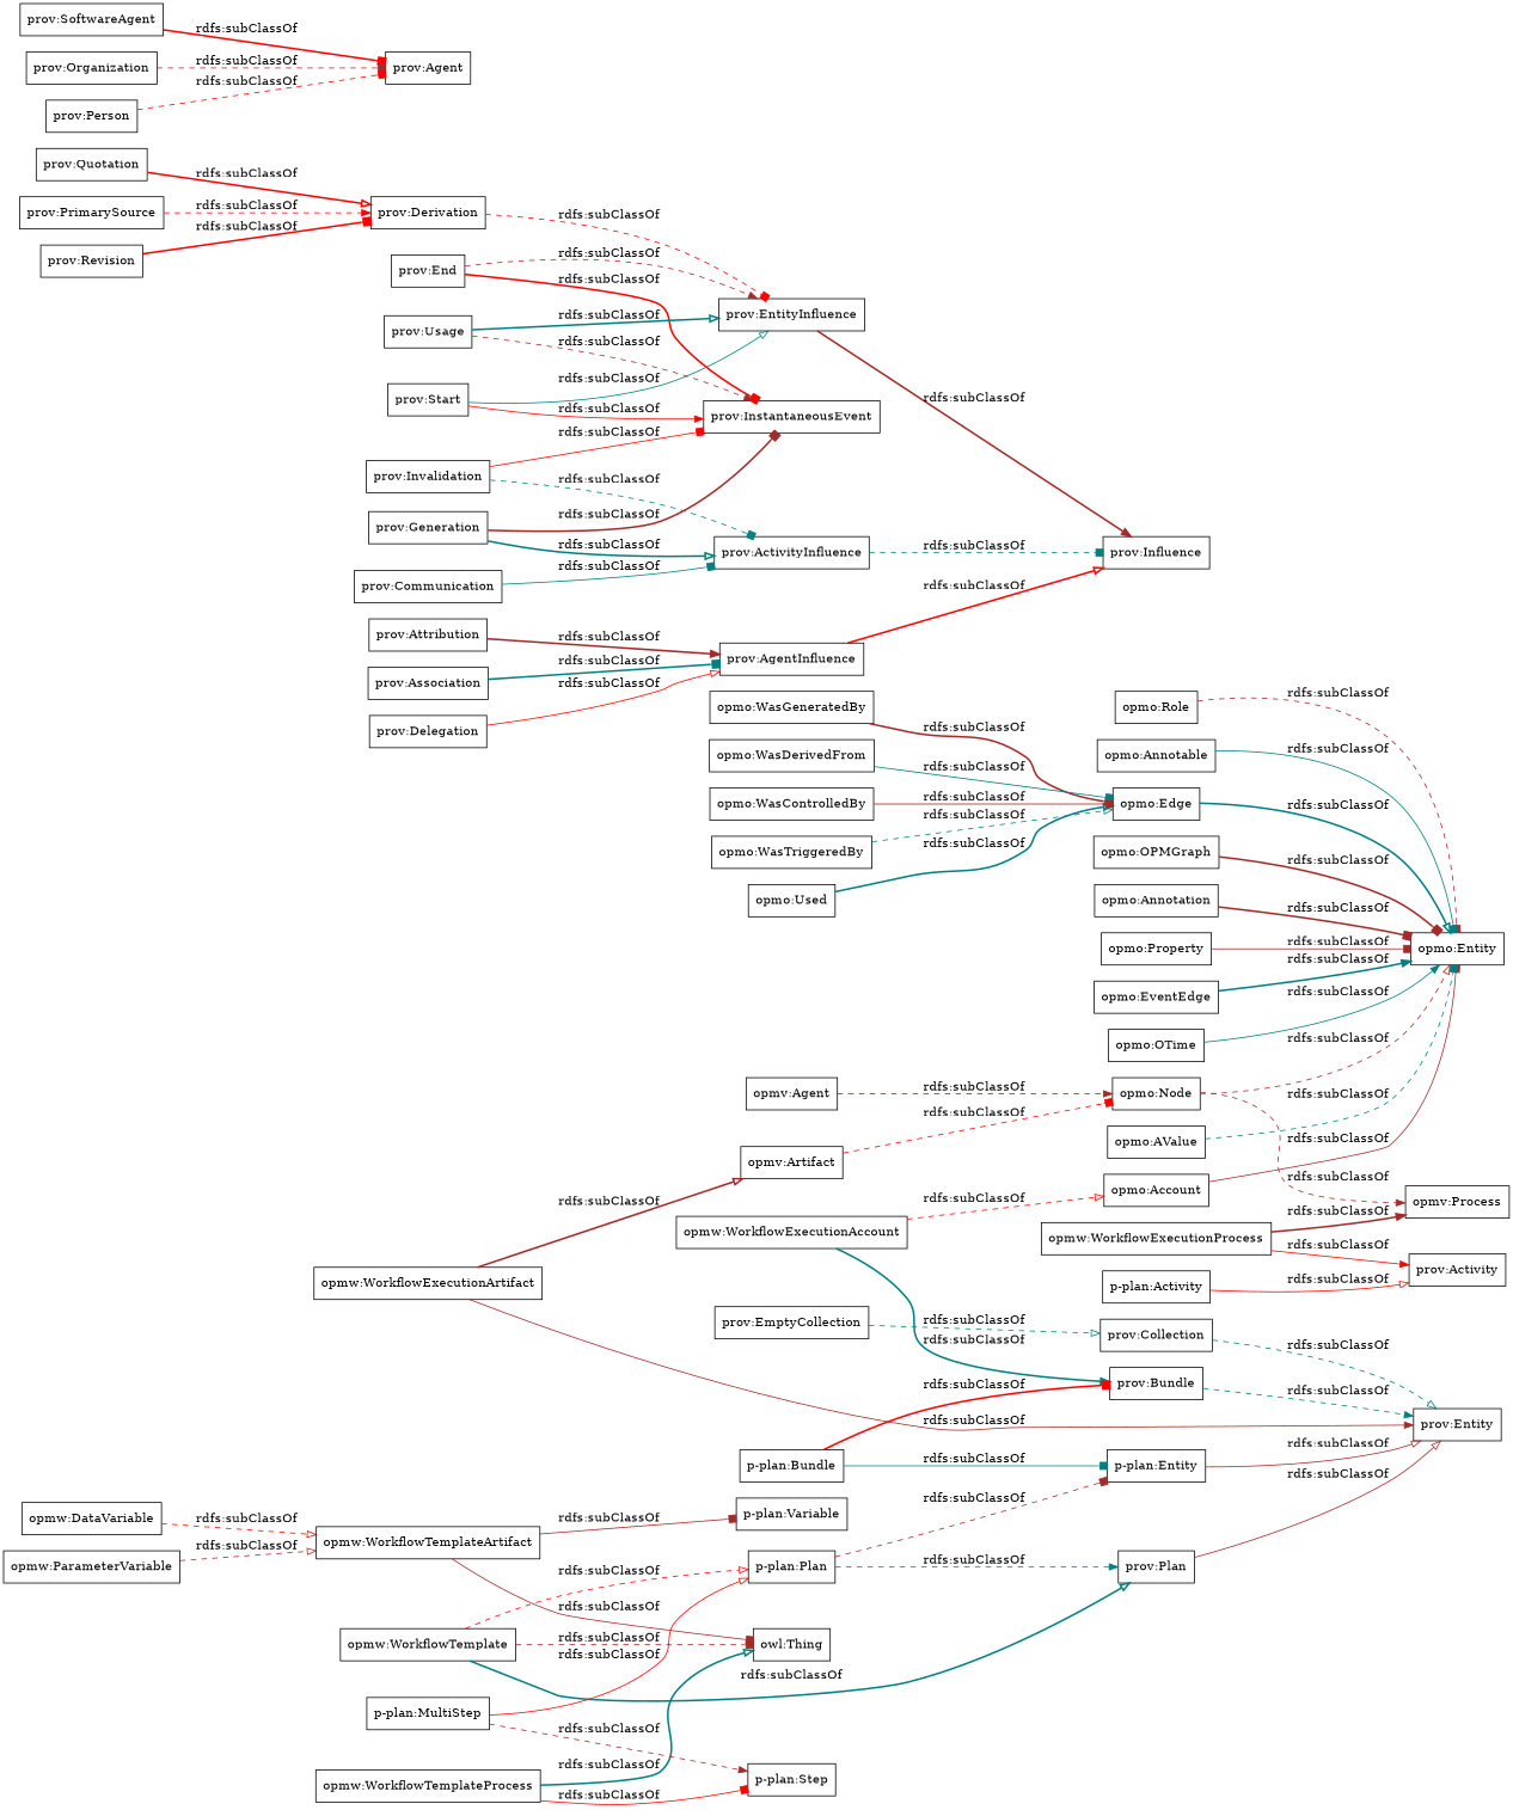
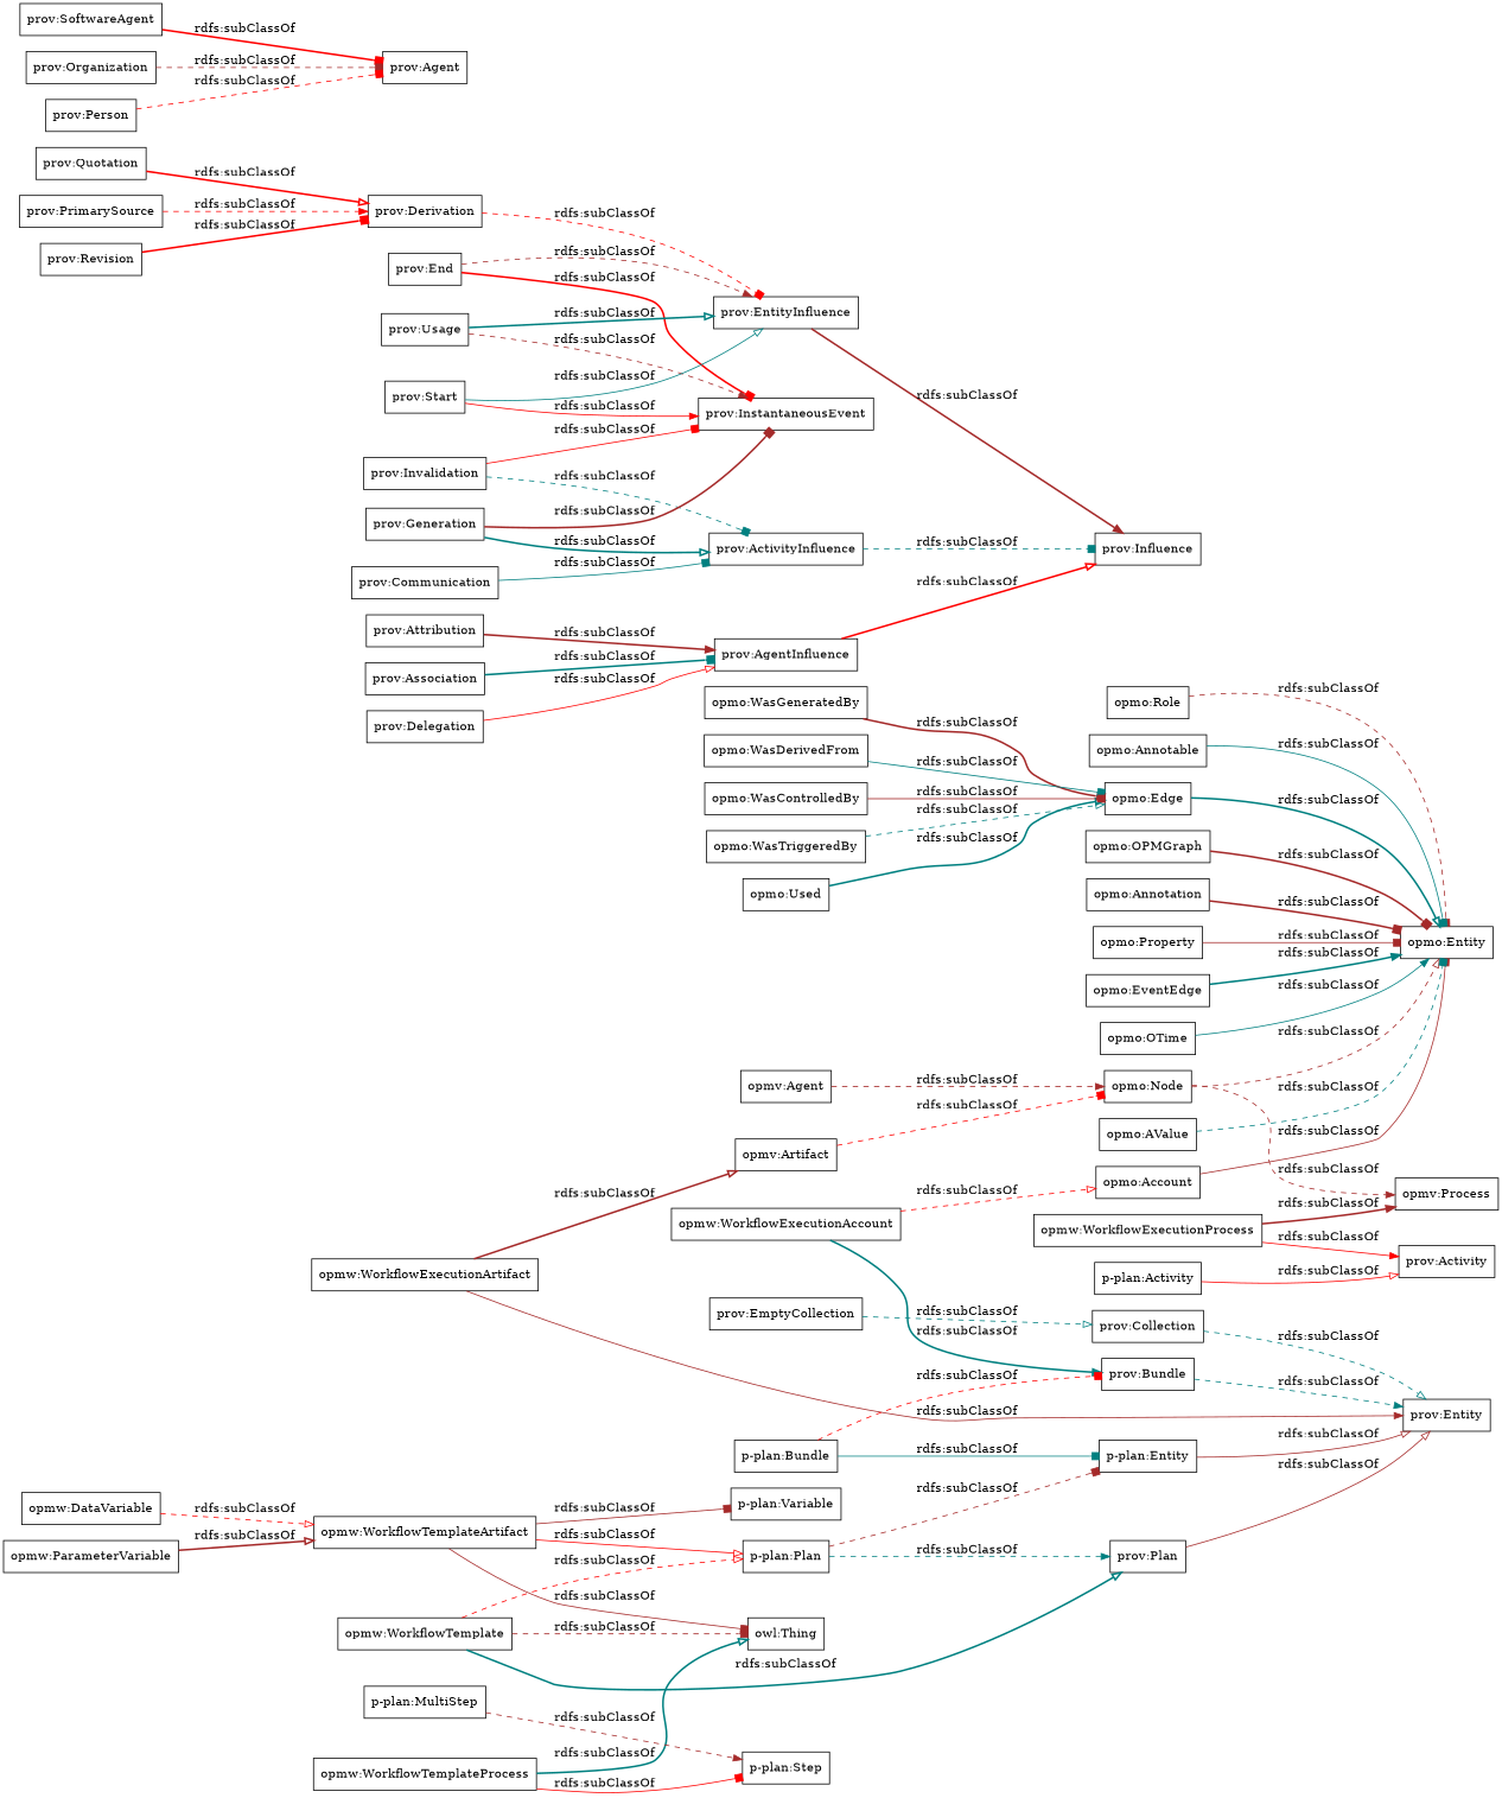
  digraph {
    rankdir=LR
    node [color=black shape=rectangle]
    edge [arrowhead=box color=brown style=dashed]
    "opmw:WorkflowExecutionAccount"
    "opmo:Account"
    "prov:Bundle"
    "opmo:Entity"
    "prov:Entity"
    "opmo:Node"
    "opmv:Process"
    "opmo:OPMGraph"
    "opmw:WorkflowTemplate"
    "p-plan:Plan"
    "prov:Plan"
    "owl:Thing"
    "p-plan:Entity"
    "opmw:DataVariable"
    "opmw:WorkflowTemplateArtifact"
    "p-plan:Variable"
    "opmw:WorkflowExecutionProcess"
    "prov:Activity"
    "opmw:ParameterVariable"
    "opmw:WorkflowExecutionArtifact"
    "opmv:Artifact"
    "opmw:WorkflowTemplateProcess"
    "p-plan:Step"
    "p-plan:MultiStep"
    "p-plan:Activity"
    "p-plan:Bundle"
    "prov:End"
    "prov:InstantaneousEvent"
    "prov:EntityInfluence"
    "prov:Influence"
    "prov:Derivation"
    "prov:Quotation"
    "prov:Collection"
    "prov:Delegation"
    "prov:AgentInfluence"
    "prov:Invalidation"
    "prov:ActivityInfluence"
    "prov:Usage"
    "prov:SoftwareAgent"
    "prov:Agent"
    "prov:Attribution"
    "prov:PrimarySource"
    "prov:Organization"
    "prov:EmptyCollection"
    "prov:Revision"
    "prov:Communication"
    "prov:Association"
    "prov:Start"
    "prov:Generation"
    "prov:Person"
    "opmo:Annotation"
    "opmo:Edge"
    "opmo:Property"
    "opmo:EventEdge"
    "opmo:Used"
    "opmo:OTime"
    "opmo:WasGeneratedBy"
    "opmo:AValue"
    "opmo:Role"
    "opmv:Agent"
    "opmo:WasDerivedFrom"
    "opmo:WasControlledBy"
    "opmo:Annotable"
    "opmo:WasTriggeredBy"
    "opmw:WorkflowExecutionAccount" -> "opmo:Account" [arrowhead=onormal color=red label="rdfs:subClassOf"]
    "opmw:WorkflowExecutionAccount" -> "prov:Bundle" [arrowhead=normal color=teal label="rdfs:subClassOf" style=bold]
    "opmo:Account" -> "opmo:Entity" [label="rdfs:subClassOf" style=solid]
    "prov:Bundle" -> "prov:Entity" [arrowhead=normal color=teal label="rdfs:subClassOf"]
    "opmo:Node" -> "opmo:Entity" [arrowhead=onormal label="rdfs:subClassOf"]
    "opmo:Node" -> "opmv:Process" [arrowhead=normal label="rdfs:subClassOf"]
    "opmo:OPMGraph" -> "opmo:Entity" [label="rdfs:subClassOf" style=bold]
    "opmw:WorkflowTemplate" -> "p-plan:Plan" [arrowhead=onormal color=red label="rdfs:subClassOf"]
    "opmw:WorkflowTemplate" -> "prov:Plan" [arrowhead=onormal color=teal label="rdfs:subClassOf" style=bold]
    "opmw:WorkflowTemplate" -> "owl:Thing" [label="rdfs:subClassOf"]
    "p-plan:Plan" -> "prov:Plan" [arrowhead=normal color=teal label="rdfs:subClassOf"]
    "p-plan:Plan" -> "p-plan:Entity" [label="rdfs:subClassOf"]
    "prov:Plan" -> "prov:Entity" [arrowhead=onormal label="rdfs:subClassOf" style=solid]
    "p-plan:Entity" -> "prov:Entity" [arrowhead=onormal label="rdfs:subClassOf" style=solid]
    "opmw:DataVariable" -> "opmw:WorkflowTemplateArtifact" [arrowhead=onormal color=red label="rdfs:subClassOf"]
    "opmw:WorkflowTemplateArtifact" -> "owl:Thing" [label="rdfs:subClassOf" style=solid]
    "opmw:WorkflowTemplateArtifact" -> "p-plan:Variable" [label="rdfs:subClassOf" style=solid]
    "opmw:WorkflowExecutionProcess" -> "opmv:Process" [arrowhead=normal label="rdfs:subClassOf" style=bold]
    "opmw:WorkflowExecutionProcess" -> "prov:Activity" [arrowhead=normal color=red label="rdfs:subClassOf" style=solid]
-   "opmw:ParameterVariable" -> "opmw:WorkflowTemplateArtifact" [arrowhead=onormal label="rdfs:subClassOf"]
+   "opmw:ParameterVariable" -> "opmw:WorkflowTemplateArtifact" [arrowhead=onormal label="rdfs:subClassOf" style=bold]
    "opmw:WorkflowExecutionArtifact" -> "prov:Entity" [arrowhead=normal label="rdfs:subClassOf" style=solid]
    "opmw:WorkflowExecutionArtifact" -> "opmv:Artifact" [arrowhead=onormal label="rdfs:subClassOf" style=bold]
    "opmv:Artifact" -> "opmo:Node" [color=red label="rdfs:subClassOf"]
    "opmw:WorkflowTemplateProcess" -> "owl:Thing" [arrowhead=onormal color=teal label="rdfs:subClassOf" style=bold]
    "opmw:WorkflowTemplateProcess" -> "p-plan:Step" [color=red label="rdfs:subClassOf" style=solid]
-   "p-plan:MultiStep" -> "p-plan:Plan" [arrowhead=onormal color=red label="rdfs:subClassOf" style=solid]
+   "opmw:WorkflowTemplateArtifact" -> "p-plan:Plan" [arrowhead=onormal color=red label="rdfs:subClassOf" style=solid]
    "p-plan:MultiStep" -> "p-plan:Step" [arrowhead=normal label="rdfs:subClassOf"]
    "p-plan:Activity" -> "prov:Activity" [arrowhead=onormal color=red label="rdfs:subClassOf" style=solid]
-   "p-plan:Bundle" -> "prov:Bundle" [color=red label="rdfs:subClassOf" style=bold]
+   "p-plan:Bundle" -> "prov:Bundle" [color=red label="rdfs:subClassOf"]
    "p-plan:Bundle" -> "p-plan:Entity" [color=teal label="rdfs:subClassOf" style=solid]
    "prov:End" -> "prov:InstantaneousEvent" [color=red label="rdfs:subClassOf" style=bold]
    "prov:End" -> "prov:EntityInfluence" [arrowhead=normal label="rdfs:subClassOf"]
    "prov:EntityInfluence" -> "prov:Influence" [arrowhead=normal label="rdfs:subClassOf" style=bold]
    "prov:Derivation" -> "prov:EntityInfluence" [color=red label="rdfs:subClassOf"]
    "prov:Quotation" -> "prov:Derivation" [arrowhead=onormal color=red label="rdfs:subClassOf" style=bold]
    "prov:Collection" -> "prov:Entity" [arrowhead=onormal color=teal label="rdfs:subClassOf"]
    "prov:Delegation" -> "prov:AgentInfluence" [arrowhead=onormal color=red label="rdfs:subClassOf" style=solid]
    "prov:AgentInfluence" -> "prov:Influence" [arrowhead=onormal color=red label="rdfs:subClassOf" style=bold]
    "prov:Invalidation" -> "prov:InstantaneousEvent" [color=red label="rdfs:subClassOf" style=solid]
    "prov:Invalidation" -> "prov:ActivityInfluence" [color=teal label="rdfs:subClassOf"]
    "prov:ActivityInfluence" -> "prov:Influence" [color=teal label="rdfs:subClassOf"]
    "prov:Usage" -> "prov:InstantaneousEvent" [arrowhead=normal label="rdfs:subClassOf"]
    "prov:Usage" -> "prov:EntityInfluence" [arrowhead=onormal color=teal label="rdfs:subClassOf" style=bold]
    "prov:SoftwareAgent" -> "prov:Agent" [color=red label="rdfs:subClassOf" style=bold]
    "prov:Attribution" -> "prov:AgentInfluence" [arrowhead=normal label="rdfs:subClassOf" style=bold]
    "prov:PrimarySource" -> "prov:Derivation" [arrowhead=normal color=red label="rdfs:subClassOf"]
    "prov:Organization" -> "prov:Agent" [label="rdfs:subClassOf"]
    "prov:EmptyCollection" -> "prov:Collection" [arrowhead=onormal color=teal label="rdfs:subClassOf"]
    "prov:Revision" -> "prov:Derivation" [color=red label="rdfs:subClassOf" style=bold]
    "prov:Communication" -> "prov:ActivityInfluence" [color=teal label="rdfs:subClassOf" style=solid]
    "prov:Association" -> "prov:AgentInfluence" [color=teal label="rdfs:subClassOf" style=bold]
    "prov:Start" -> "prov:InstantaneousEvent" [arrowhead=normal color=red label="rdfs:subClassOf" style=solid]
    "prov:Start" -> "prov:EntityInfluence" [arrowhead=onormal color=teal label="rdfs:subClassOf" style=solid]
    "prov:Generation" -> "prov:InstantaneousEvent" [label="rdfs:subClassOf" style=bold]
    "prov:Generation" -> "prov:ActivityInfluence" [arrowhead=onormal color=teal label="rdfs:subClassOf" style=bold]
    "prov:Person" -> "prov:Agent" [color=red label="rdfs:subClassOf"]
    "opmo:Annotation" -> "opmo:Entity" [label="rdfs:subClassOf" style=bold]
    "opmo:Edge" -> "opmo:Entity" [arrowhead=onormal color=teal label="rdfs:subClassOf" style=bold]
    "opmo:Property" -> "opmo:Entity" [label="rdfs:subClassOf" style=solid]
    "opmo:EventEdge" -> "opmo:Entity" [arrowhead=normal color=teal label="rdfs:subClassOf" style=bold]
    "opmo:Used" -> "opmo:Edge" [arrowhead=onormal color=teal label="rdfs:subClassOf" style=bold]
    "opmo:OTime" -> "opmo:Entity" [arrowhead=normal color=teal label="rdfs:subClassOf" style=solid]
    "opmo:WasGeneratedBy" -> "opmo:Edge" [label="rdfs:subClassOf" style=bold]
    "opmo:AValue" -> "opmo:Entity" [color=teal label="rdfs:subClassOf"]
    "opmo:Role" -> "opmo:Entity" [label="rdfs:subClassOf"]
    "opmv:Agent" -> "opmo:Node" [arrowhead=normal label="rdfs:subClassOf"]
    "opmo:WasDerivedFrom" -> "opmo:Edge" [color=teal label="rdfs:subClassOf" style=solid]
    "opmo:WasControlledBy" -> "opmo:Edge" [label="rdfs:subClassOf" style=solid]
    "opmo:Annotable" -> "opmo:Entity" [color=teal label="rdfs:subClassOf" style=solid]
    "opmo:WasTriggeredBy" -> "opmo:Edge" [arrowhead=onormal color=teal label="rdfs:subClassOf"]
  }
